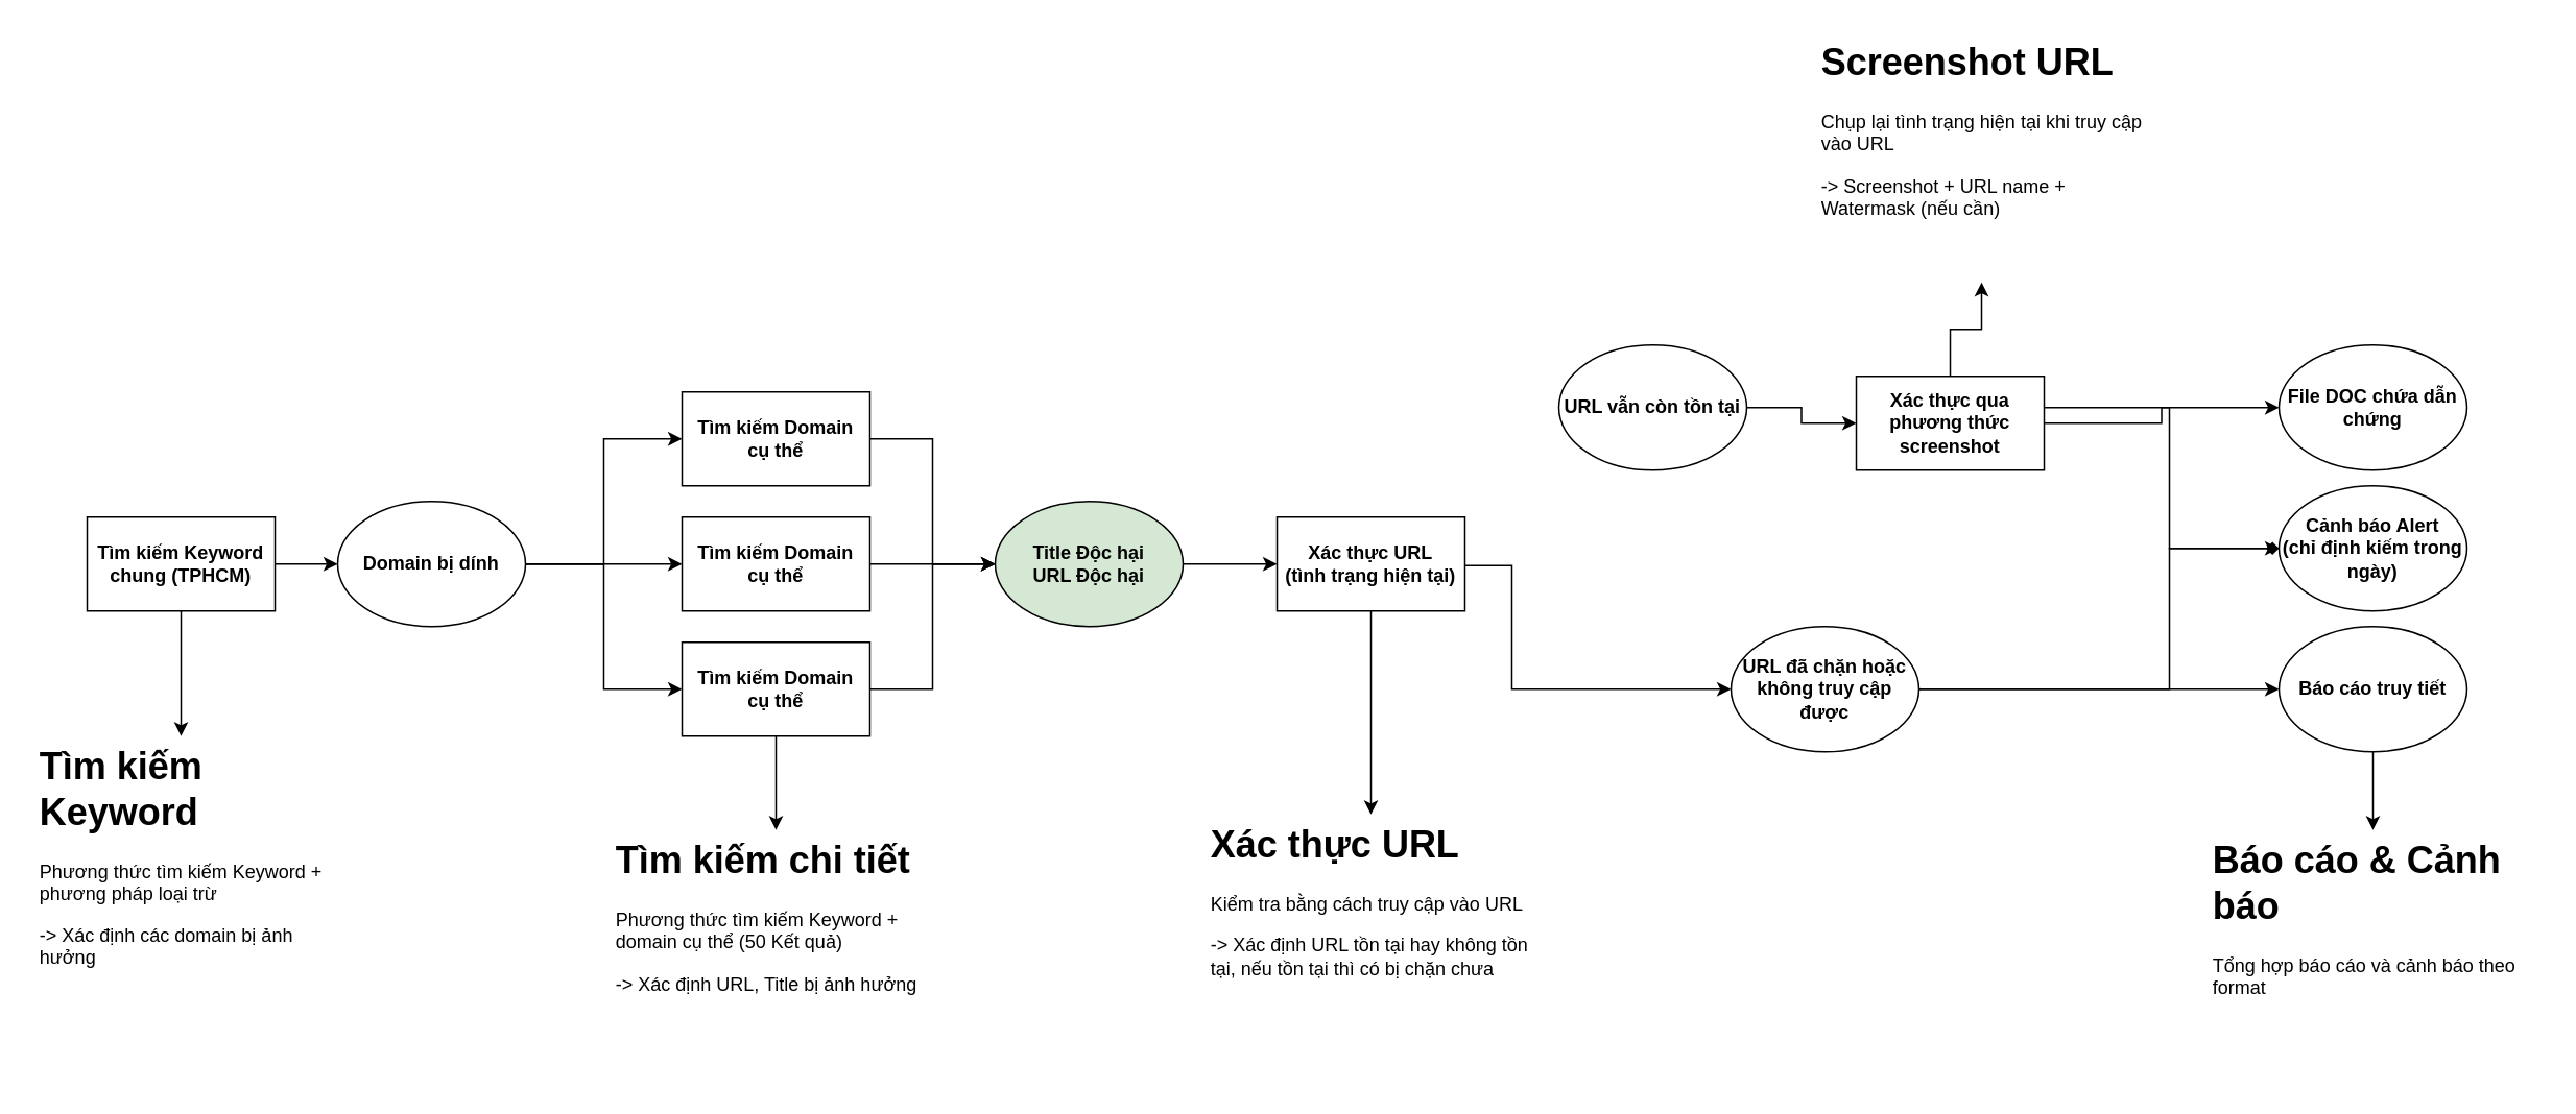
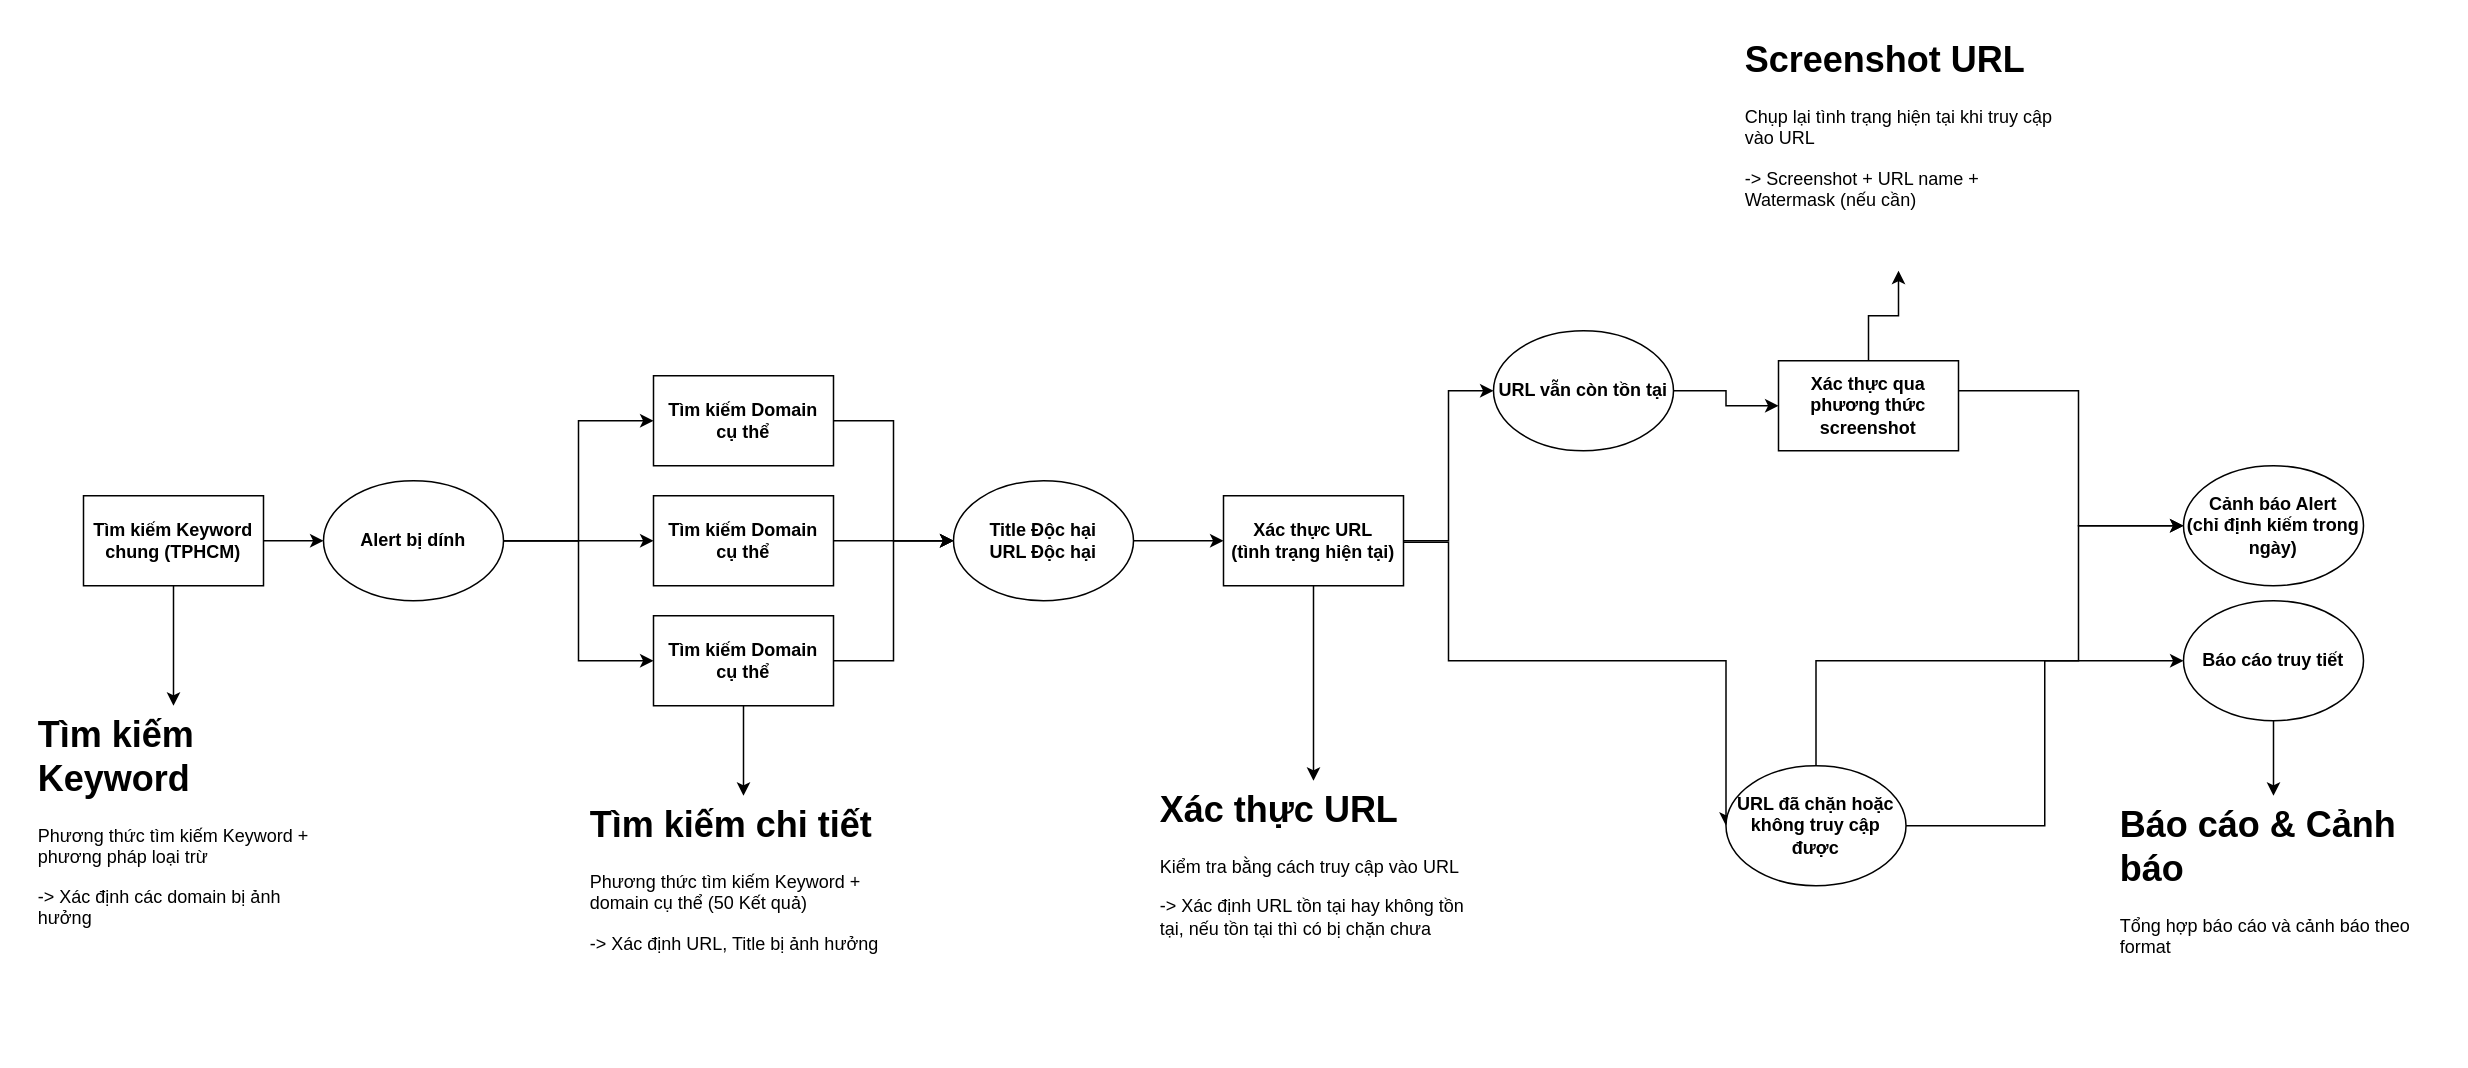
  <mxCell id="0" />
  <mxCell id="1" parent="0" />
  <mxCell id="2" style="edgeStyle=orthogonalEdgeStyle;rounded=0;orthogonalLoop=1;jettySize=auto;html=1;labelBackgroundColor=none;fontColor=default;" parent="1" source="4" target="8" edge="1"><mxGeometry relative="1" as="geometry"><mxPoint x="455" y="360" as="targetPoint" /></mxGeometry></mxCell>
  <mxCell id="3" style="edgeStyle=orthogonalEdgeStyle;rounded=0;orthogonalLoop=1;jettySize=auto;html=1;labelBackgroundColor=none;fontColor=default;" parent="1" source="4" target="35" edge="1"><mxGeometry relative="1" as="geometry" /></mxCell>
  <mxCell id="4" value="Tìm kiếm Keyword&lt;br&gt;chung (TPHCM)" style="rounded=0;whiteSpace=wrap;html=1;fontStyle=1;labelBackgroundColor=none;" parent="1" vertex="1"><mxGeometry x="55" y="330" width="120" height="60" as="geometry" /></mxCell>
  <mxCell id="5" style="edgeStyle=orthogonalEdgeStyle;rounded=0;orthogonalLoop=1;jettySize=auto;html=1;entryX=0;entryY=0.5;entryDx=0;entryDy=0;labelBackgroundColor=none;fontColor=default;" parent="1" source="8" target="12" edge="1"><mxGeometry relative="1" as="geometry"><mxPoint x="405" y="360" as="targetPoint" /></mxGeometry></mxCell>
  <mxCell id="6" style="edgeStyle=orthogonalEdgeStyle;rounded=0;orthogonalLoop=1;jettySize=auto;html=1;entryX=0;entryY=0.5;entryDx=0;entryDy=0;labelBackgroundColor=none;fontColor=default;" parent="1" source="8" target="10" edge="1"><mxGeometry relative="1" as="geometry" /></mxCell>
  <mxCell id="7" style="edgeStyle=orthogonalEdgeStyle;rounded=0;orthogonalLoop=1;jettySize=auto;html=1;entryX=0;entryY=0.5;entryDx=0;entryDy=0;labelBackgroundColor=none;fontColor=default;" parent="1" source="8" target="15" edge="1"><mxGeometry relative="1" as="geometry" /></mxCell>
- <mxCell id="8" value="Domain bị dính" style="ellipse;whiteSpace=wrap;html=1;fontStyle=1;labelBackgroundColor=none;" parent="1" vertex="1"><mxGeometry x="215" y="320" width="120" height="80" as="geometry" /></mxCell>
+ <mxCell id="8" value="Alert bị dính" style="ellipse;whiteSpace=wrap;html=1;fontStyle=1;labelBackgroundColor=none;" parent="1" vertex="1"><mxGeometry x="215" y="320" width="120" height="80" as="geometry" /></mxCell>
  <mxCell id="9" style="edgeStyle=orthogonalEdgeStyle;rounded=0;orthogonalLoop=1;jettySize=auto;html=1;entryX=0;entryY=0.5;entryDx=0;entryDy=0;labelBackgroundColor=none;fontColor=default;" parent="1" source="10" target="17" edge="1"><mxGeometry relative="1" as="geometry" /></mxCell>
  <mxCell id="10" value="Tìm kiếm Domain&lt;br&gt;cụ thể" style="rounded=0;whiteSpace=wrap;html=1;fontStyle=1;labelBackgroundColor=none;" parent="1" vertex="1"><mxGeometry x="435" y="250" width="120" height="60" as="geometry" /></mxCell>
  <mxCell id="11" style="edgeStyle=orthogonalEdgeStyle;rounded=0;orthogonalLoop=1;jettySize=auto;html=1;entryX=0;entryY=0.5;entryDx=0;entryDy=0;labelBackgroundColor=none;fontColor=default;" parent="1" source="12" target="17" edge="1"><mxGeometry relative="1" as="geometry" /></mxCell>
  <mxCell id="12" value="Tìm kiếm Domain&lt;br&gt;cụ thể" style="rounded=0;whiteSpace=wrap;html=1;fontStyle=1;labelBackgroundColor=none;" parent="1" vertex="1"><mxGeometry x="435" y="330" width="120" height="60" as="geometry" /></mxCell>
  <mxCell id="13" style="edgeStyle=orthogonalEdgeStyle;rounded=0;orthogonalLoop=1;jettySize=auto;html=1;entryX=0;entryY=0.5;entryDx=0;entryDy=0;labelBackgroundColor=none;fontColor=default;" parent="1" source="15" target="17" edge="1"><mxGeometry relative="1" as="geometry" /></mxCell>
  <mxCell id="14" style="edgeStyle=orthogonalEdgeStyle;rounded=0;orthogonalLoop=1;jettySize=auto;html=1;labelBackgroundColor=none;fontColor=default;" parent="1" source="15" target="36" edge="1"><mxGeometry relative="1" as="geometry" /></mxCell>
  <mxCell id="15" value="Tìm kiếm Domain&lt;br&gt;cụ thể" style="rounded=0;whiteSpace=wrap;html=1;fontStyle=1;labelBackgroundColor=none;" parent="1" vertex="1"><mxGeometry x="435" y="410" width="120" height="60" as="geometry" /></mxCell>
  <mxCell id="16" style="edgeStyle=orthogonalEdgeStyle;rounded=0;orthogonalLoop=1;jettySize=auto;html=1;labelBackgroundColor=none;fontColor=default;" parent="1" source="17" target="21" edge="1"><mxGeometry relative="1" as="geometry" /></mxCell>
- <mxCell id="17" value="Title Độc hại&lt;br&gt;URL Độc hại" style="ellipse;whiteSpace=wrap;html=1;fontStyle=1;labelBackgroundColor=none;fillColor=#d5e8d4;" parent="1" vertex="1"><mxGeometry x="635" y="320" width="120" height="80" as="geometry" /></mxCell>
+ <mxCell id="17" value="Title Độc hại&lt;br&gt;URL Độc hại" style="ellipse;whiteSpace=wrap;html=1;fontStyle=1;labelBackgroundColor=none;" parent="1" vertex="1"><mxGeometry x="635" y="320" width="120" height="80" as="geometry" /></mxCell>
+ <mxCell id="18" style="edgeStyle=orthogonalEdgeStyle;rounded=0;orthogonalLoop=1;jettySize=auto;html=1;entryX=0;entryY=0.5;entryDx=0;entryDy=0;labelBackgroundColor=none;fontColor=default;" parent="1" source="21" target="23" edge="1"><mxGeometry relative="1" as="geometry" /></mxCell>
  <mxCell id="19" style="edgeStyle=orthogonalEdgeStyle;rounded=0;orthogonalLoop=1;jettySize=auto;html=1;entryX=0;entryY=0.5;entryDx=0;entryDy=0;labelBackgroundColor=none;fontColor=default;" parent="1" target="26" edge="1"><mxGeometry relative="1" as="geometry"><mxPoint x="835" y="360" as="sourcePoint" /><mxPoint x="1005" y="440" as="targetPoint" /><Array as="points"><mxPoint x="835" y="361" /><mxPoint x="965" y="361" /><mxPoint x="965" y="440" /></Array></mxGeometry></mxCell>
  <mxCell id="20" style="edgeStyle=orthogonalEdgeStyle;rounded=0;orthogonalLoop=1;jettySize=auto;html=1;labelBackgroundColor=none;fontColor=default;" parent="1" source="21" target="37" edge="1"><mxGeometry relative="1" as="geometry" /></mxCell>
  <mxCell id="21" value="Xác thực URL&lt;br&gt;(tình trạng hiện tại)" style="rounded=0;whiteSpace=wrap;html=1;fontStyle=1;labelBackgroundColor=none;" parent="1" vertex="1"><mxGeometry x="815" y="330" width="120" height="60" as="geometry" /></mxCell>
  <mxCell id="22" style="edgeStyle=orthogonalEdgeStyle;rounded=0;orthogonalLoop=1;jettySize=auto;html=1;entryX=0;entryY=0.5;entryDx=0;entryDy=0;labelBackgroundColor=none;fontColor=default;" parent="1" source="23" target="30" edge="1"><mxGeometry relative="1" as="geometry" /></mxCell>
  <mxCell id="23" value="URL vẫn còn tồn tại" style="ellipse;whiteSpace=wrap;html=1;fontStyle=1;labelBackgroundColor=none;" parent="1" vertex="1"><mxGeometry x="995" y="220" width="120" height="80" as="geometry" /></mxCell>
  <mxCell id="24" style="edgeStyle=orthogonalEdgeStyle;rounded=0;orthogonalLoop=1;jettySize=auto;html=1;entryX=0;entryY=0.5;entryDx=0;entryDy=0;labelBackgroundColor=none;fontColor=default;" parent="1" source="26" target="32" edge="1"><mxGeometry relative="1" as="geometry" /></mxCell>
  <mxCell id="25" style="edgeStyle=orthogonalEdgeStyle;rounded=0;orthogonalLoop=1;jettySize=auto;html=1;entryX=0;entryY=0.5;entryDx=0;entryDy=0;labelBackgroundColor=none;fontColor=default;" parent="1" source="26" target="34" edge="1"><mxGeometry relative="1" as="geometry"><Array as="points"><mxPoint x="1385" y="440" /><mxPoint x="1385" y="350" /></Array></mxGeometry></mxCell>
- <mxCell id="26" value="URL đã chặn hoặc không truy cập được" style="ellipse;whiteSpace=wrap;html=1;fontStyle=1;labelBackgroundColor=none;" parent="1" vertex="1"><mxGeometry x="1105" y="400" width="120" height="80" as="geometry" /></mxCell>
- <mxCell id="27" style="edgeStyle=orthogonalEdgeStyle;rounded=0;orthogonalLoop=1;jettySize=auto;html=1;entryX=0;entryY=0.5;entryDx=0;entryDy=0;labelBackgroundColor=none;fontColor=default;" parent="1" source="30" target="33" edge="1"><mxGeometry relative="1" as="geometry" /></mxCell>
- <mxCell id="28" style="edgeStyle=orthogonalEdgeStyle;rounded=0;orthogonalLoop=1;jettySize=auto;html=1;entryX=0;entryY=0.5;entryDx=0;entryDy=0;labelBackgroundColor=none;fontColor=default;endArrow=diamond;" parent="1" source="30" target="34" edge="1"><mxGeometry relative="1" as="geometry"><Array as="points"><mxPoint x="1385" y="260" /><mxPoint x="1385" y="350" /></Array></mxGeometry></mxCell>
+ <mxCell id="26" value="URL đã chặn hoặc không truy cập được" style="ellipse;whiteSpace=wrap;html=1;fontStyle=1;labelBackgroundColor=none;" parent="1" vertex="1"><mxGeometry x="1150" y="510" width="120" height="80" as="geometry" /></mxCell>
+ <mxCell id="28" style="edgeStyle=orthogonalEdgeStyle;rounded=0;orthogonalLoop=1;jettySize=auto;html=1;entryX=0;entryY=0.5;entryDx=0;entryDy=0;labelBackgroundColor=none;fontColor=default;" parent="1" source="30" target="34" edge="1"><mxGeometry relative="1" as="geometry"><Array as="points"><mxPoint x="1385" y="260" /><mxPoint x="1385" y="350" /></Array></mxGeometry></mxCell>
  <mxCell id="29" style="edgeStyle=orthogonalEdgeStyle;rounded=0;orthogonalLoop=1;jettySize=auto;html=1;labelBackgroundColor=none;fontColor=default;" parent="1" source="30" target="38" edge="1"><mxGeometry relative="1" as="geometry" /></mxCell>
  <mxCell id="30" value="Xác thực qua phương thức screenshot" style="rounded=0;whiteSpace=wrap;html=1;fontStyle=1;labelBackgroundColor=none;" parent="1" vertex="1"><mxGeometry x="1185" y="240" width="120" height="60" as="geometry" /></mxCell>
  <mxCell id="31" style="edgeStyle=orthogonalEdgeStyle;rounded=0;orthogonalLoop=1;jettySize=auto;html=1;entryX=0.5;entryY=0;entryDx=0;entryDy=0;labelBackgroundColor=none;fontColor=default;" parent="1" source="32" target="39" edge="1"><mxGeometry relative="1" as="geometry" /></mxCell>
  <mxCell id="32" value="Báo cáo truy tiết" style="ellipse;whiteSpace=wrap;html=1;fontStyle=1;labelBackgroundColor=none;" parent="1" vertex="1"><mxGeometry x="1455" y="400" width="120" height="80" as="geometry" /></mxCell>
- <mxCell id="33" value="File DOC chứa dẫn chứng" style="ellipse;whiteSpace=wrap;html=1;fontStyle=1;labelBackgroundColor=none;" parent="1" vertex="1"><mxGeometry x="1455" y="220" width="120" height="80" as="geometry" /></mxCell>
  <mxCell id="34" value="Cảnh báo Alert&lt;br&gt;(chỉ định kiếm trong ngày)" style="ellipse;whiteSpace=wrap;html=1;fontStyle=1;labelBackgroundColor=none;" parent="1" vertex="1"><mxGeometry x="1455" y="310" width="120" height="80" as="geometry" /></mxCell>
  <mxCell id="35" value="&lt;h1&gt;Tìm kiếm Keyword&lt;/h1&gt;&lt;p&gt;Phương thức tìm kiếm Keyword + phương pháp loại trừ&lt;/p&gt;&lt;p&gt;-&amp;gt; Xác định các domain bị ảnh hưởng&lt;/p&gt;" style="text;html=1;strokeColor=none;fillColor=none;spacing=5;spacingTop=-20;whiteSpace=wrap;overflow=hidden;rounded=0;labelBackgroundColor=none;" parent="1" vertex="1"><mxGeometry x="20" y="470" width="190" height="160" as="geometry" /></mxCell>
  <mxCell id="36" value="&lt;h1&gt;Tìm kiếm chi tiết&lt;/h1&gt;&lt;p&gt;Phương thức tìm kiếm Keyword + domain cụ thể (50 Kết quả)&lt;/p&gt;&lt;p&gt;-&amp;gt; Xác định URL, Title bị ảnh hưởng&lt;/p&gt;" style="text;html=1;strokeColor=none;fillColor=none;spacing=5;spacingTop=-20;whiteSpace=wrap;overflow=hidden;rounded=0;labelBackgroundColor=none;" parent="1" vertex="1"><mxGeometry x="387.5" y="530" width="215" height="160" as="geometry" /></mxCell>
  <mxCell id="37" value="&lt;h1&gt;Xác thực URL&lt;/h1&gt;&lt;p&gt;Kiểm tra bằng cách truy cập vào URL&lt;/p&gt;&lt;p&gt;-&amp;gt; Xác định URL tồn tại hay không tồn tại, nếu tồn tại thì có bị chặn chưa&lt;/p&gt;" style="text;html=1;strokeColor=none;fillColor=none;spacing=5;spacingTop=-20;whiteSpace=wrap;overflow=hidden;rounded=0;labelBackgroundColor=none;" parent="1" vertex="1"><mxGeometry x="767.5" y="520" width="215" height="160" as="geometry" /></mxCell>
  <mxCell id="38" value="&lt;h1&gt;Screenshot URL&lt;/h1&gt;&lt;p&gt;Chụp lại tình trạng hiện tại khi truy cập vào URL&lt;/p&gt;&lt;p&gt;-&amp;gt; Screenshot + URL name + Watermask (nếu cần)&lt;/p&gt;" style="text;html=1;strokeColor=none;fillColor=none;spacing=5;spacingTop=-20;whiteSpace=wrap;overflow=hidden;rounded=0;labelBackgroundColor=none;" parent="1" vertex="1"><mxGeometry x="1157.5" y="20" width="215" height="160" as="geometry" /></mxCell>
  <mxCell id="39" value="&lt;h1&gt;Báo cáo &amp;amp; Cảnh báo&lt;/h1&gt;&lt;p&gt;Tổng hợp báo cáo và cảnh báo theo format&lt;/p&gt;" style="text;html=1;strokeColor=none;fillColor=none;spacing=5;spacingTop=-20;whiteSpace=wrap;overflow=hidden;rounded=0;labelBackgroundColor=none;" parent="1" vertex="1"><mxGeometry x="1407.5" y="530" width="215" height="120" as="geometry" /></mxCell>
